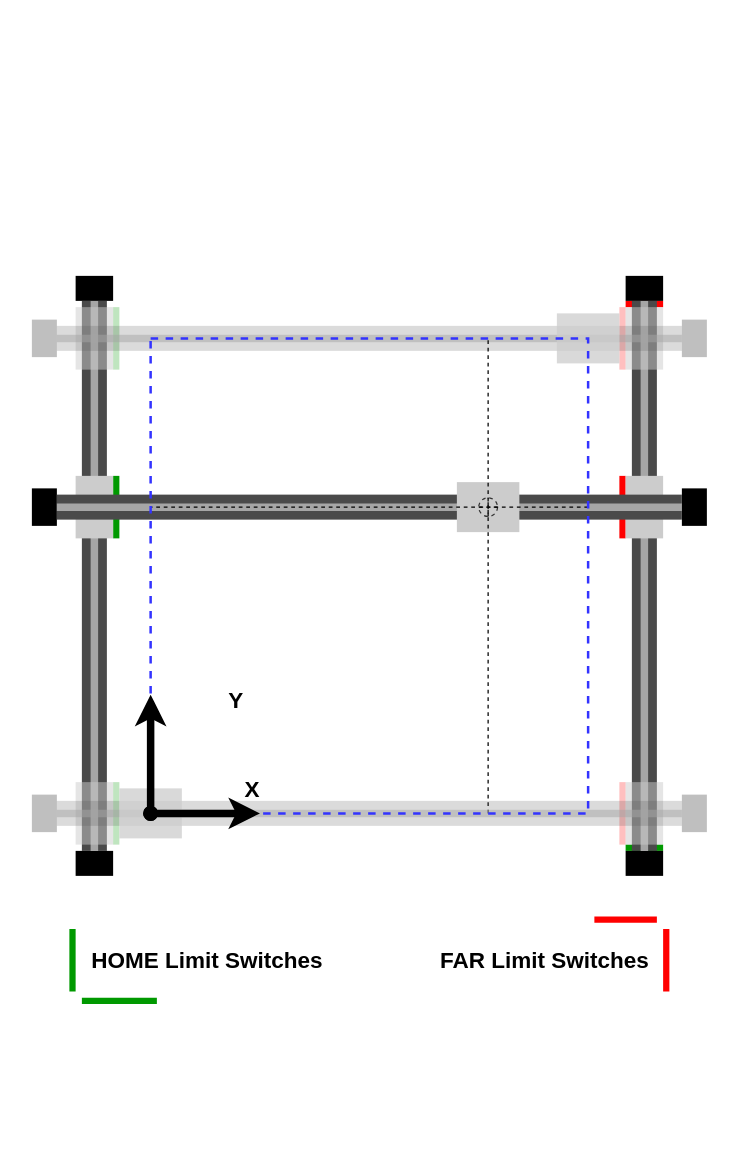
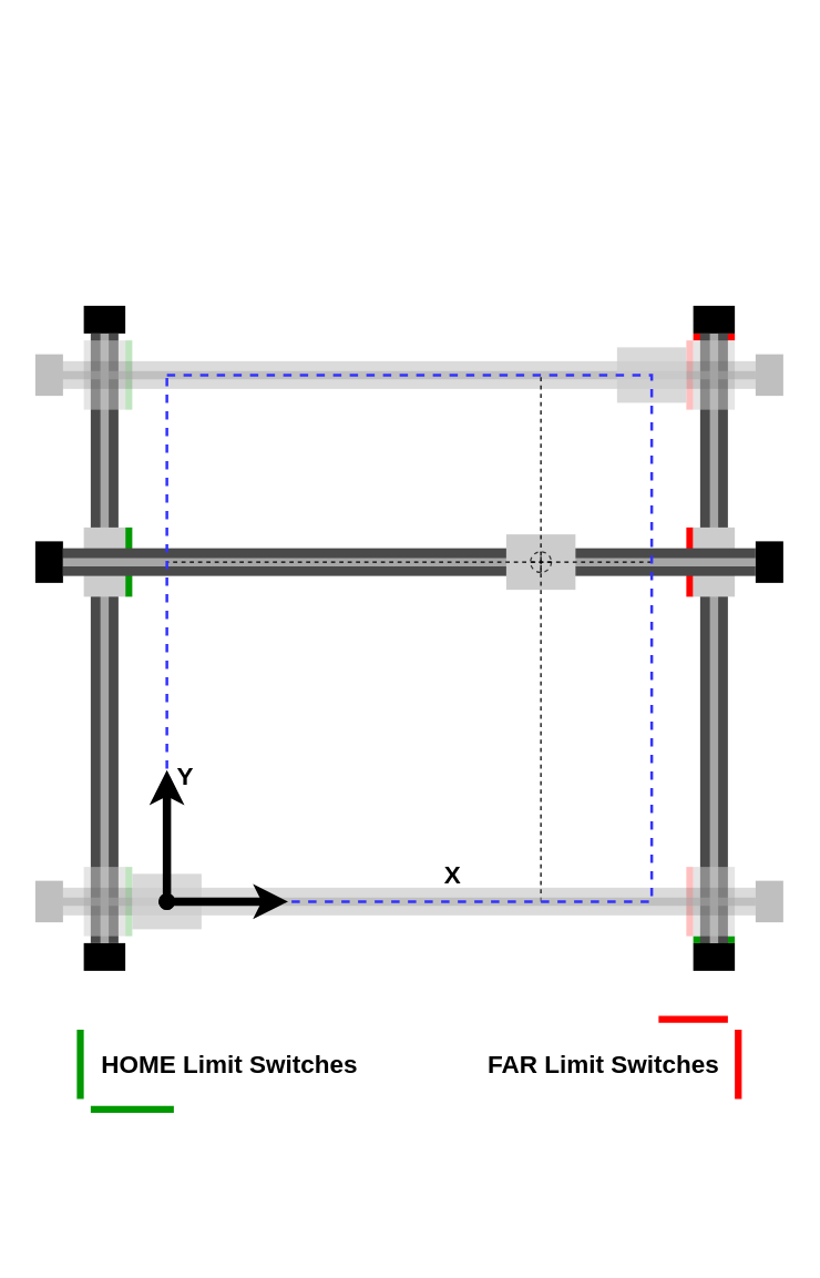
  <mxCell id="0" />
  <mxCell id="1" parent="0" />
  <mxCell id="2" value="" style="rounded=0;whiteSpace=wrap;html=1;fillColor=#FF0000;strokeColor=none;" vertex="1" parent="1"><mxGeometry x="495" y="380" width="5" height="50" as="geometry" /></mxCell>
  <mxCell id="3" value="" style="rounded=0;whiteSpace=wrap;html=1;fillColor=#009900;strokeColor=none;rotation=0;" vertex="1" parent="1"><mxGeometry x="500" y="675" width="30" height="5" as="geometry" /></mxCell>
  <mxCell id="4" value="" style="rounded=0;whiteSpace=wrap;html=1;fillColor=#FF0000;strokeColor=none;rotation=0;" vertex="1" parent="1"><mxGeometry x="500" y="240" width="30" height="5" as="geometry" /></mxCell>
  <mxCell id="5" value="" style="rounded=0;whiteSpace=wrap;html=1;fillColor=#009900;strokeColor=none;" vertex="1" parent="1"><mxGeometry x="90" y="380" width="5" height="50" as="geometry" /></mxCell>
  <mxCell id="6" value="" style="rounded=0;whiteSpace=wrap;html=1;fillColor=#4A4A4A;strokeColor=none;" vertex="1" parent="1"><mxGeometry x="505" y="240" width="20" height="440" as="geometry" /></mxCell>
  <mxCell id="7" value="" style="rounded=0;whiteSpace=wrap;html=1;fillColor=#4A4A4A;strokeColor=none;" vertex="1" parent="1"><mxGeometry x="65" y="240" width="20" height="440" as="geometry" /></mxCell>
  <mxCell id="8" value="" style="rounded=0;whiteSpace=wrap;html=1;fillColor=#000000;strokeColor=none;" vertex="1" parent="1"><mxGeometry x="60" y="680" width="30" height="20" as="geometry" /></mxCell>
  <mxCell id="9" style="edgeStyle=orthogonalEdgeStyle;rounded=0;orthogonalLoop=1;jettySize=auto;html=1;exitX=0.5;exitY=1;exitDx=0;exitDy=0;entryX=0.5;entryY=0;entryDx=0;entryDy=0;strokeWidth=6;endArrow=none;endFill=0;strokeColor=#A6A6A6;" edge="1" parent="1" source="10" target="8"><mxGeometry relative="1" as="geometry" /></mxCell>
  <mxCell id="10" value="" style="rounded=0;whiteSpace=wrap;html=1;fillColor=#000000;strokeColor=none;" vertex="1" parent="1"><mxGeometry x="60" y="220" width="30" height="20" as="geometry" /></mxCell>
  <mxCell id="11" value="" style="rounded=0;whiteSpace=wrap;html=1;fillColor=#000000;strokeColor=none;" vertex="1" parent="1"><mxGeometry x="500" y="680" width="30" height="20" as="geometry" /></mxCell>
  <mxCell id="12" style="edgeStyle=orthogonalEdgeStyle;rounded=0;orthogonalLoop=1;jettySize=auto;html=1;entryX=0.5;entryY=0;entryDx=0;entryDy=0;endArrow=none;endFill=0;strokeWidth=6;strokeColor=#A6A6A6;" edge="1" parent="1" source="13" target="11"><mxGeometry relative="1" as="geometry" /></mxCell>
  <mxCell id="13" value="" style="rounded=0;whiteSpace=wrap;html=1;fillColor=#000000;strokeColor=none;" vertex="1" parent="1"><mxGeometry x="500" y="220" width="30" height="20" as="geometry" /></mxCell>
  <mxCell id="14" value="" style="rounded=0;whiteSpace=wrap;html=1;fillColor=#000000;rotation=90;strokeColor=none;" vertex="1" parent="1"><mxGeometry x="20" y="395" width="30" height="20" as="geometry" /></mxCell>
  <mxCell id="15" value="" style="rounded=0;whiteSpace=wrap;html=1;fillColor=#CCCCCC;rotation=90;strokeColor=none;" vertex="1" parent="1"><mxGeometry x="50" y="390" width="50" height="30" as="geometry" /></mxCell>
  <mxCell id="16" value="" style="rounded=0;whiteSpace=wrap;html=1;fillColor=#CCCCCC;rotation=90;strokeColor=none;" vertex="1" parent="1"><mxGeometry x="490" y="390" width="50" height="30" as="geometry" /></mxCell>
  <mxCell id="17" value="" style="rounded=0;whiteSpace=wrap;html=1;fillColor=#000000;rotation=90;strokeColor=none;" vertex="1" parent="1"><mxGeometry x="540" y="395" width="30" height="20" as="geometry" /></mxCell>
  <mxCell id="18" value="" style="rounded=0;whiteSpace=wrap;html=1;fillColor=#4A4A4A;strokeColor=none;rotation=90;" vertex="1" parent="1"><mxGeometry x="285" y="155" width="20" height="500" as="geometry" /></mxCell>
  <mxCell id="19" style="edgeStyle=orthogonalEdgeStyle;rounded=0;orthogonalLoop=1;jettySize=auto;html=1;exitX=0.5;exitY=1;exitDx=0;exitDy=0;entryX=0.5;entryY=1;entryDx=0;entryDy=0;strokeWidth=6;endArrow=none;endFill=0;strokeColor=#A6A6A6;" edge="1" parent="1" source="18" target="17"><mxGeometry relative="1" as="geometry"><mxPoint x="145" y="215" as="sourcePoint" /><mxPoint x="145" y="655" as="targetPoint" /><Array as="points"><mxPoint x="325" y="405" /><mxPoint x="325" y="405" /></Array></mxGeometry></mxCell>
  <mxCell id="20" value="" style="rounded=0;whiteSpace=wrap;html=1;fillColor=#CCCCCC;rotation=90;strokeColor=none;" vertex="1" parent="1"><mxGeometry x="370" y="380" width="40" height="50" as="geometry" /></mxCell>
  <mxCell id="21" value="" style="group;opacity=10;" vertex="1" connectable="0" parent="1"><mxGeometry x="20" y="20" width="550" height="500" as="geometry" /></mxCell>
  <mxCell id="22" value="" style="rounded=0;whiteSpace=wrap;html=1;fillColor=#FF0000;strokeColor=none;opacity=25;" vertex="1" parent="21"><mxGeometry x="475" y="225" width="5" height="50" as="geometry" /></mxCell>
  <mxCell id="23" value="" style="rounded=0;whiteSpace=wrap;html=1;fillColor=#009900;strokeColor=none;opacity=25;" vertex="1" parent="21"><mxGeometry x="70" y="225" width="5" height="50" as="geometry" /></mxCell>
  <mxCell id="24" value="" style="rounded=0;whiteSpace=wrap;html=1;fillColor=#000000;rotation=90;strokeColor=none;opacity=25;" vertex="1" parent="21"><mxGeometry y="240" width="30" height="20" as="geometry" /></mxCell>
  <mxCell id="25" value="" style="rounded=0;whiteSpace=wrap;html=1;fillColor=#CCCCCC;rotation=90;strokeColor=none;opacity=50;" vertex="1" parent="21"><mxGeometry x="30" y="235" width="50" height="30" as="geometry" /></mxCell>
  <mxCell id="26" value="" style="rounded=0;whiteSpace=wrap;html=1;fillColor=#CCCCCC;rotation=90;strokeColor=none;opacity=50;" vertex="1" parent="21"><mxGeometry x="470" y="235" width="50" height="30" as="geometry" /></mxCell>
  <mxCell id="27" value="" style="rounded=0;whiteSpace=wrap;html=1;fillColor=#000000;rotation=90;strokeColor=none;opacity=25;" vertex="1" parent="21"><mxGeometry x="520" y="240" width="30" height="20" as="geometry" /></mxCell>
  <mxCell id="28" value="" style="rounded=0;whiteSpace=wrap;html=1;fillColor=#4A4A4A;strokeColor=none;rotation=90;opacity=20;" vertex="1" parent="21"><mxGeometry x="265" width="20" height="500" as="geometry" /></mxCell>
  <mxCell id="29" style="edgeStyle=orthogonalEdgeStyle;rounded=0;orthogonalLoop=1;jettySize=auto;html=1;exitX=0.5;exitY=1;exitDx=0;exitDy=0;entryX=0.5;entryY=1;entryDx=0;entryDy=0;strokeWidth=6;endArrow=none;endFill=0;strokeColor=#A6A6A6;opacity=50;" edge="1" source="28" target="27" parent="21"><mxGeometry relative="1" as="geometry"><mxPoint x="125" y="60" as="sourcePoint" /><mxPoint x="125" y="500" as="targetPoint" /><Array as="points"><mxPoint x="305" y="250" /><mxPoint x="305" y="250" /></Array></mxGeometry></mxCell>
  <mxCell id="30" value="" style="rounded=0;whiteSpace=wrap;html=1;fillColor=#CCCCCC;rotation=90;strokeColor=none;opacity=75;" vertex="1" parent="21"><mxGeometry x="430" y="225" width="40" height="50" as="geometry" /></mxCell>
  <mxCell id="31" value="" style="rounded=0;whiteSpace=wrap;html=1;fillColor=#CCCCCC;rotation=90;strokeColor=none;opacity=0;" vertex="1" parent="21"><mxGeometry x="360" y="215" width="20" height="50" as="geometry" /></mxCell>
  <mxCell id="32" value="" style="rounded=0;whiteSpace=wrap;html=1;fillColor=#CCCCCC;rotation=90;strokeColor=none;opacity=0;" vertex="1" parent="21"><mxGeometry x="67.5" y="372.5" width="40" height="25" as="geometry" /></mxCell>
  <mxCell id="33" value="" style="ellipse;whiteSpace=wrap;html=1;aspect=fixed;dashed=1;strokeColor=#000000;strokeWidth=1;fillColor=none;opacity=75;" vertex="1" parent="1"><mxGeometry x="382.5" y="397.5" width="15" height="15" as="geometry" /></mxCell>
- <mxCell id="34" value="X" style="text;html=1;align=center;verticalAlign=middle;resizable=0;points=[];autosize=1;fontStyle=1;fontFamily=Helvetica;fontSize=18;" vertex="1" parent="1"><mxGeometry x="188" y="616" width="25" height="30" as="geometry" /></mxCell>
- <mxCell id="35" value="Y" style="text;html=1;align=center;verticalAlign=middle;resizable=0;points=[];autosize=1;fontStyle=1;fontFamily=Helvetica;fontSize=18;" vertex="1" parent="1"><mxGeometry x="175" y="545" width="25" height="30" as="geometry" /></mxCell>
+ <mxCell id="34" value="X" style="text;html=1;align=center;verticalAlign=middle;resizable=0;points=[];autosize=1;fontStyle=1;fontFamily=Helvetica;fontSize=18;" vertex="1" parent="1"><mxGeometry x="313" y="616" width="25" height="30" as="geometry" /></mxCell>
+ <mxCell id="35" value="Y" style="text;html=1;align=center;verticalAlign=middle;resizable=0;points=[];autosize=1;fontStyle=1;fontFamily=Helvetica;fontSize=18;" vertex="1" parent="1"><mxGeometry x="120" y="545" width="25" height="30" as="geometry" /></mxCell>
  <mxCell id="36" value="" style="rounded=0;whiteSpace=wrap;html=1;fillColor=#CCCCCC;rotation=90;strokeColor=none;opacity=0;" vertex="1" parent="1"><mxGeometry x="380" y="635" width="20" height="50" as="geometry" /></mxCell>
  <mxCell id="37" value="" style="endArrow=none;dashed=1;html=1;strokeColor=#000000;strokeWidth=1;fontFamily=Helvetica;fontSize=18;entryX=1;entryY=0.5;entryDx=0;entryDy=0;exitX=0.5;exitY=1;exitDx=0;exitDy=0;" edge="1" parent="1" source="33" target="31"><mxGeometry width="50" height="50" relative="1" as="geometry"><mxPoint x="-45" y="295" as="sourcePoint" /><mxPoint x="5" y="245" as="targetPoint" /></mxGeometry></mxCell>
  <mxCell id="38" value="" style="endArrow=none;dashed=1;html=1;strokeColor=#000000;strokeWidth=1;fontFamily=Helvetica;fontSize=18;entryX=0.5;entryY=0;entryDx=0;entryDy=0;exitX=0;exitY=0.5;exitDx=0;exitDy=0;" edge="1" parent="1" source="36" target="33"><mxGeometry width="50" height="50" relative="1" as="geometry"><mxPoint x="335" y="502.5" as="sourcePoint" /><mxPoint x="335" y="360" as="targetPoint" /></mxGeometry></mxCell>
  <mxCell id="39" value="" style="rounded=0;whiteSpace=wrap;html=1;fillColor=#CCCCCC;rotation=90;strokeColor=none;opacity=0;" vertex="1" parent="1"><mxGeometry x="462.5" y="392.5" width="40" height="25" as="geometry" /></mxCell>
  <mxCell id="40" value="" style="endArrow=none;dashed=1;html=1;strokeColor=#000000;strokeWidth=1;fontFamily=Helvetica;fontSize=18;entryX=0.5;entryY=0;entryDx=0;entryDy=0;exitX=1;exitY=0.5;exitDx=0;exitDy=0;" edge="1" parent="1" source="33" target="32"><mxGeometry width="50" height="50" relative="1" as="geometry"><mxPoint x="290" y="462.5" as="sourcePoint" /><mxPoint x="290" y="320" as="targetPoint" /></mxGeometry></mxCell>
  <mxCell id="41" value="" style="endArrow=none;dashed=1;html=1;strokeColor=#000000;strokeWidth=1;fontFamily=Helvetica;fontSize=18;entryX=0;entryY=0.5;entryDx=0;entryDy=0;exitX=0.5;exitY=1;exitDx=0;exitDy=0;" edge="1" parent="1" source="39" target="33"><mxGeometry width="50" height="50" relative="1" as="geometry"><mxPoint x="330" y="587.5" as="sourcePoint" /><mxPoint x="330" y="445" as="targetPoint" /></mxGeometry></mxCell>
  <mxCell id="42" value="" style="group" vertex="1" connectable="0" parent="1"><mxGeometry x="20" y="400" width="550" height="500" as="geometry" /></mxCell>
  <mxCell id="43" value="" style="rounded=0;whiteSpace=wrap;html=1;fillColor=#FF0000;strokeColor=none;opacity=25;" vertex="1" parent="42"><mxGeometry x="475" y="225" width="5" height="50" as="geometry" /></mxCell>
  <mxCell id="44" value="" style="rounded=0;whiteSpace=wrap;html=1;fillColor=#009900;strokeColor=none;opacity=25;" vertex="1" parent="42"><mxGeometry x="70" y="225" width="5" height="50" as="geometry" /></mxCell>
  <mxCell id="45" value="" style="rounded=0;whiteSpace=wrap;html=1;fillColor=#000000;rotation=90;strokeColor=none;opacity=25;" vertex="1" parent="42"><mxGeometry y="240" width="30" height="20" as="geometry" /></mxCell>
  <mxCell id="46" value="" style="rounded=0;whiteSpace=wrap;html=1;fillColor=#CCCCCC;rotation=90;strokeColor=none;opacity=50;" vertex="1" parent="42"><mxGeometry x="30" y="235" width="50" height="30" as="geometry" /></mxCell>
  <mxCell id="47" value="" style="rounded=0;whiteSpace=wrap;html=1;fillColor=#CCCCCC;rotation=90;strokeColor=none;opacity=50;" vertex="1" parent="42"><mxGeometry x="470" y="235" width="50" height="30" as="geometry" /></mxCell>
  <mxCell id="48" value="" style="rounded=0;whiteSpace=wrap;html=1;fillColor=#000000;rotation=90;strokeColor=none;opacity=25;" vertex="1" parent="42"><mxGeometry x="520" y="240" width="30" height="20" as="geometry" /></mxCell>
  <mxCell id="49" value="" style="rounded=0;whiteSpace=wrap;html=1;fillColor=#4A4A4A;strokeColor=none;rotation=90;opacity=20;" vertex="1" parent="42"><mxGeometry x="265" width="20" height="500" as="geometry" /></mxCell>
  <mxCell id="50" style="edgeStyle=orthogonalEdgeStyle;rounded=0;orthogonalLoop=1;jettySize=auto;html=1;exitX=0.5;exitY=1;exitDx=0;exitDy=0;entryX=0.5;entryY=1;entryDx=0;entryDy=0;strokeWidth=6;endArrow=none;endFill=0;strokeColor=#A6A6A6;opacity=50;" edge="1" parent="42" source="49" target="48"><mxGeometry relative="1" as="geometry"><mxPoint x="125" y="60" as="sourcePoint" /><mxPoint x="125" y="500" as="targetPoint" /><Array as="points"><mxPoint x="305" y="250" /><mxPoint x="305" y="250" /></Array></mxGeometry></mxCell>
  <mxCell id="51" value="" style="rounded=0;whiteSpace=wrap;html=1;fillColor=#CCCCCC;rotation=90;strokeColor=none;opacity=75;" vertex="1" parent="42"><mxGeometry x="80" y="225" width="40" height="50" as="geometry" /></mxCell>
  <mxCell id="52" value="" style="rounded=0;whiteSpace=wrap;html=1;fillColor=none;dashed=1;strokeColor=#3333FF;fontColor=#ffffff;strokeWidth=2;" vertex="1" parent="1"><mxGeometry x="120" y="270" width="350" height="380" as="geometry" /></mxCell>
  <mxCell id="53" value="" style="endArrow=classic;html=1;strokeColor=#000000;strokeWidth=6;entryX=0.25;entryY=1;entryDx=0;entryDy=0;exitX=0;exitY=1;exitDx=0;exitDy=0;startArrow=oval;startFill=1;" edge="1" parent="1" source="52" target="52"><mxGeometry width="50" height="50" relative="1" as="geometry"><mxPoint x="210" y="645" as="sourcePoint" /><mxPoint x="210" y="550" as="targetPoint" /></mxGeometry></mxCell>
  <mxCell id="54" value="" style="endArrow=classic;html=1;strokeColor=#000000;strokeWidth=6;entryX=0;entryY=0.75;entryDx=0;entryDy=0;exitX=0;exitY=1;exitDx=0;exitDy=0;startArrow=oval;startFill=1;" edge="1" parent="1" source="52" target="52"><mxGeometry width="50" height="50" relative="1" as="geometry"><mxPoint x="120" y="650" as="sourcePoint" /><mxPoint x="170" y="600" as="targetPoint" /></mxGeometry></mxCell>
  <mxCell id="55" value="" style="group" vertex="1" connectable="0" parent="1"><mxGeometry x="55" y="710" width="480" height="120" as="geometry" /></mxCell>
  <mxCell id="56" value="" style="rounded=0;whiteSpace=wrap;html=1;fillColor=#009900;strokeColor=none;" vertex="1" parent="55"><mxGeometry y="32.5" width="5" height="50" as="geometry" /></mxCell>
  <mxCell id="57" value="" style="rounded=0;whiteSpace=wrap;html=1;fillColor=#009900;strokeColor=none;rotation=90;" vertex="1" parent="55"><mxGeometry x="37.5" y="60" width="5" height="60" as="geometry" /></mxCell>
  <mxCell id="58" value="HOME Limit Switches" style="text;html=1;align=center;verticalAlign=middle;resizable=0;points=[];autosize=1;fontSize=18;fontFamily=Helvetica;fontStyle=1" vertex="1" parent="55"><mxGeometry x="10" y="42.5" width="200" height="30" as="geometry" /></mxCell>
  <mxCell id="59" value="" style="rounded=0;whiteSpace=wrap;html=1;fillColor=#FF0000;strokeColor=none;rotation=90;" vertex="1" parent="55"><mxGeometry x="442.5" width="5" height="50" as="geometry" /></mxCell>
  <mxCell id="60" value="" style="rounded=0;whiteSpace=wrap;html=1;fillColor=#FF0000;strokeColor=none;" vertex="1" parent="55"><mxGeometry x="475" y="32.5" width="5" height="50" as="geometry" /></mxCell>
  <mxCell id="61" value="FAR Limit Switches" style="text;html=1;align=center;verticalAlign=middle;resizable=0;points=[];autosize=1;fontSize=18;fontFamily=Helvetica;fontStyle=1" vertex="1" parent="55"><mxGeometry x="290" y="42.5" width="180" height="30" as="geometry" /></mxCell>
